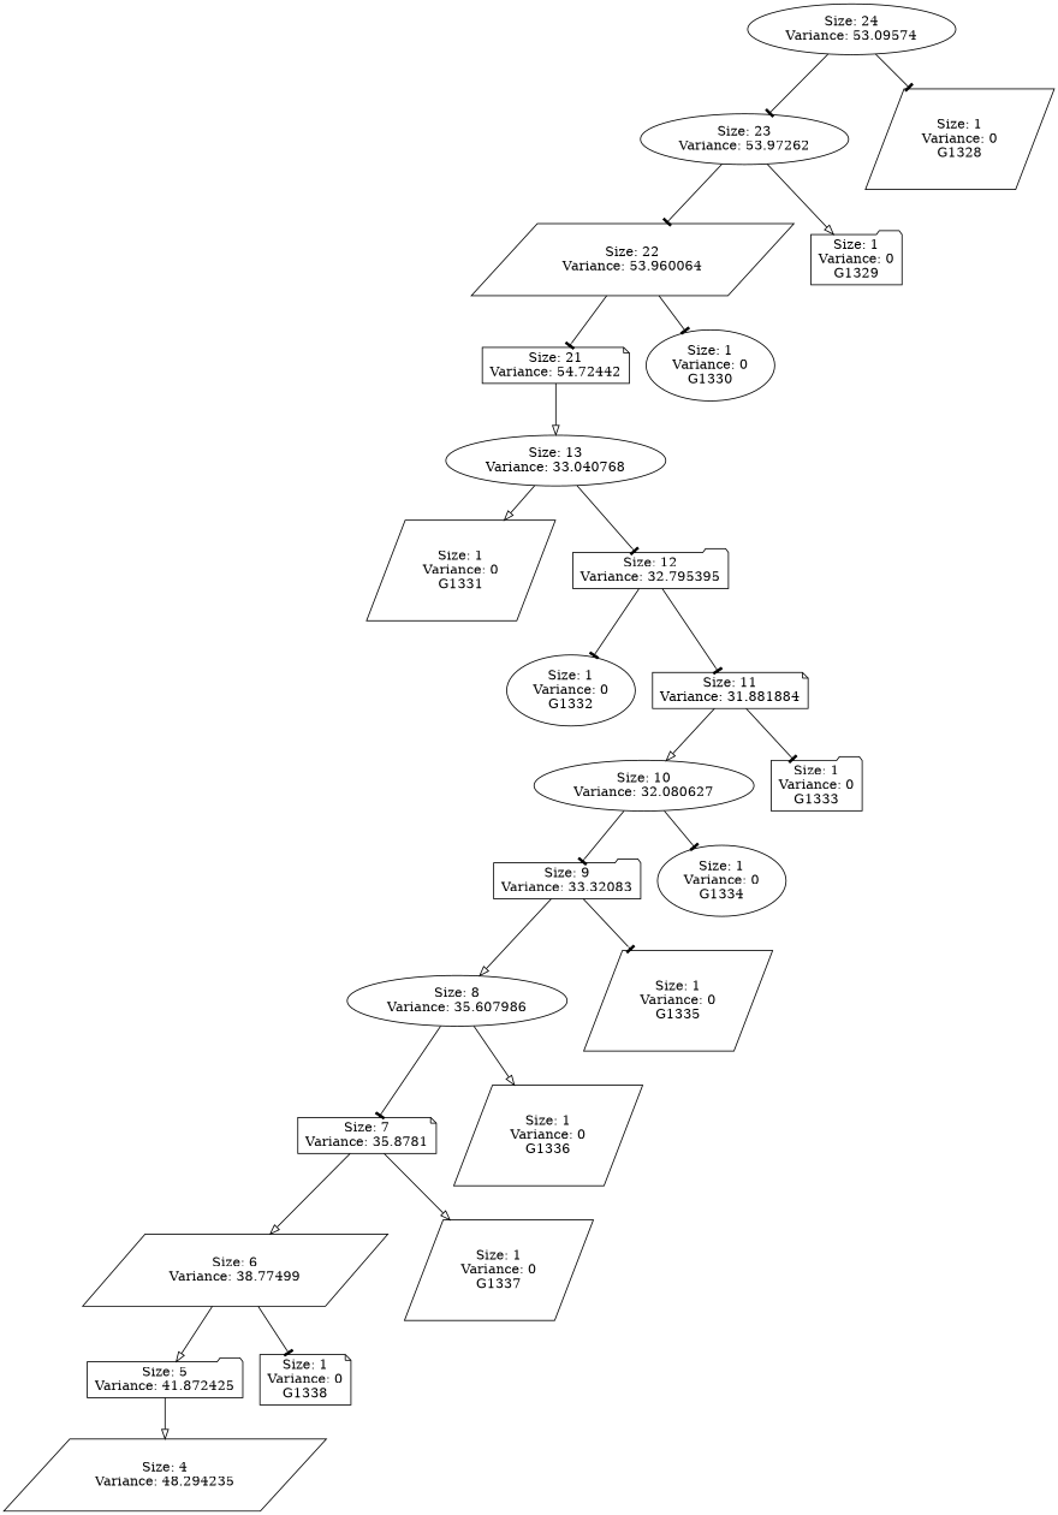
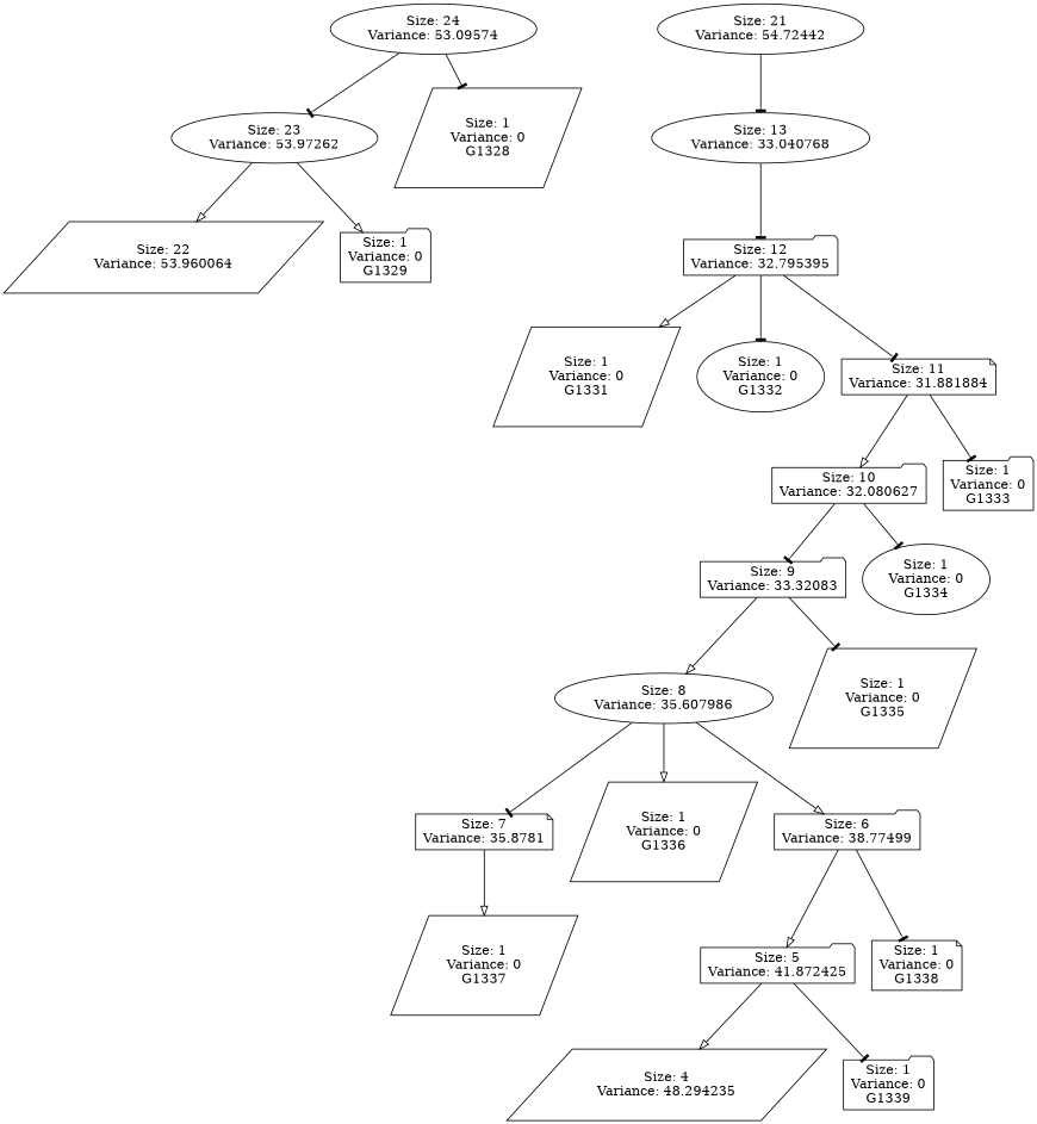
  digraph {
    L=12
    node [shape=ellipse]
    edge [arrowhead=tee]
    "Size: 24\nVariance: 53.09574"
    "Size: 23\nVariance: 53.97262"
    "Size: 1\nVariance: 0\nG1328" [shape=parallelogram]
    "Size: 22\nVariance: 53.960064" [shape=parallelogram]
    "Size: 1\nVariance: 0\nG1329" [shape=folder]
-   "Size: 21\nVariance: 54.72442" [shape=note]
-   "Size: 1\nVariance: 0\nG1330"
+   "Size: 21\nVariance: 54.72442"
    "Size: 13\nVariance: 33.040768"
    "Size: 1\nVariance: 0\nG1331" [shape=parallelogram]
    "Size: 12\nVariance: 32.795395" [shape=folder]
    "Size: 1\nVariance: 0\nG1332"
    "Size: 11\nVariance: 31.881884" [shape=note]
-   "Size: 10\nVariance: 32.080627"
+   "Size: 10\nVariance: 32.080627" [shape=folder]
    "Size: 1\nVariance: 0\nG1333" [shape=folder]
    "Size: 9\nVariance: 33.32083" [shape=folder]
    "Size: 1\nVariance: 0\nG1334"
    "Size: 8\nVariance: 35.607986"
    "Size: 1\nVariance: 0\nG1335" [shape=parallelogram]
    "Size: 7\nVariance: 35.8781" [shape=note]
    "Size: 1\nVariance: 0\nG1336" [shape=parallelogram]
-   "Size: 6\nVariance: 38.77499" [shape=parallelogram]
+   "Size: 6\nVariance: 38.77499" [shape=folder]
    "Size: 1\nVariance: 0\nG1337" [shape=parallelogram]
    "Size: 5\nVariance: 41.872425" [shape=folder]
    "Size: 1\nVariance: 0\nG1338" [shape=note]
    "Size: 4\nVariance: 48.294235" [shape=parallelogram]
+   "Size: 1\nVariance: 0\nG1339" [shape=folder]
    "Size: 24\nVariance: 53.09574" -> "Size: 23\nVariance: 53.97262"
    "Size: 24\nVariance: 53.09574" -> "Size: 1\nVariance: 0\nG1328"
-   "Size: 23\nVariance: 53.97262" -> "Size: 22\nVariance: 53.960064"
+   "Size: 23\nVariance: 53.97262" -> "Size: 22\nVariance: 53.960064" [arrowhead=onormal]
    "Size: 23\nVariance: 53.97262" -> "Size: 1\nVariance: 0\nG1329" [arrowhead=onormal]
-   "Size: 22\nVariance: 53.960064" -> "Size: 21\nVariance: 54.72442"
-   "Size: 22\nVariance: 53.960064" -> "Size: 1\nVariance: 0\nG1330"
-   "Size: 21\nVariance: 54.72442" -> "Size: 13\nVariance: 33.040768" [arrowhead=onormal]
-   "Size: 13\nVariance: 33.040768" -> "Size: 1\nVariance: 0\nG1331" [arrowhead=onormal]
+   "Size: 21\nVariance: 54.72442" -> "Size: 13\nVariance: 33.040768"
+   "Size: 12\nVariance: 32.795395" -> "Size: 1\nVariance: 0\nG1331" [arrowhead=onormal]
    "Size: 13\nVariance: 33.040768" -> "Size: 12\nVariance: 32.795395"
    "Size: 12\nVariance: 32.795395" -> "Size: 1\nVariance: 0\nG1332"
    "Size: 12\nVariance: 32.795395" -> "Size: 11\nVariance: 31.881884"
    "Size: 11\nVariance: 31.881884" -> "Size: 10\nVariance: 32.080627" [arrowhead=onormal]
    "Size: 11\nVariance: 31.881884" -> "Size: 1\nVariance: 0\nG1333"
    "Size: 10\nVariance: 32.080627" -> "Size: 9\nVariance: 33.32083"
    "Size: 10\nVariance: 32.080627" -> "Size: 1\nVariance: 0\nG1334"
    "Size: 9\nVariance: 33.32083" -> "Size: 8\nVariance: 35.607986" [arrowhead=onormal]
    "Size: 9\nVariance: 33.32083" -> "Size: 1\nVariance: 0\nG1335"
    "Size: 8\nVariance: 35.607986" -> "Size: 7\nVariance: 35.8781"
    "Size: 8\nVariance: 35.607986" -> "Size: 1\nVariance: 0\nG1336" [arrowhead=onormal]
-   "Size: 7\nVariance: 35.8781" -> "Size: 6\nVariance: 38.77499" [arrowhead=onormal]
+   "Size: 8\nVariance: 35.607986" -> "Size: 6\nVariance: 38.77499" [arrowhead=onormal]
    "Size: 7\nVariance: 35.8781" -> "Size: 1\nVariance: 0\nG1337" [arrowhead=onormal]
    "Size: 6\nVariance: 38.77499" -> "Size: 5\nVariance: 41.872425" [arrowhead=onormal]
    "Size: 6\nVariance: 38.77499" -> "Size: 1\nVariance: 0\nG1338"
    "Size: 5\nVariance: 41.872425" -> "Size: 4\nVariance: 48.294235" [arrowhead=onormal]
+   "Size: 5\nVariance: 41.872425" -> "Size: 1\nVariance: 0\nG1339"
  }
